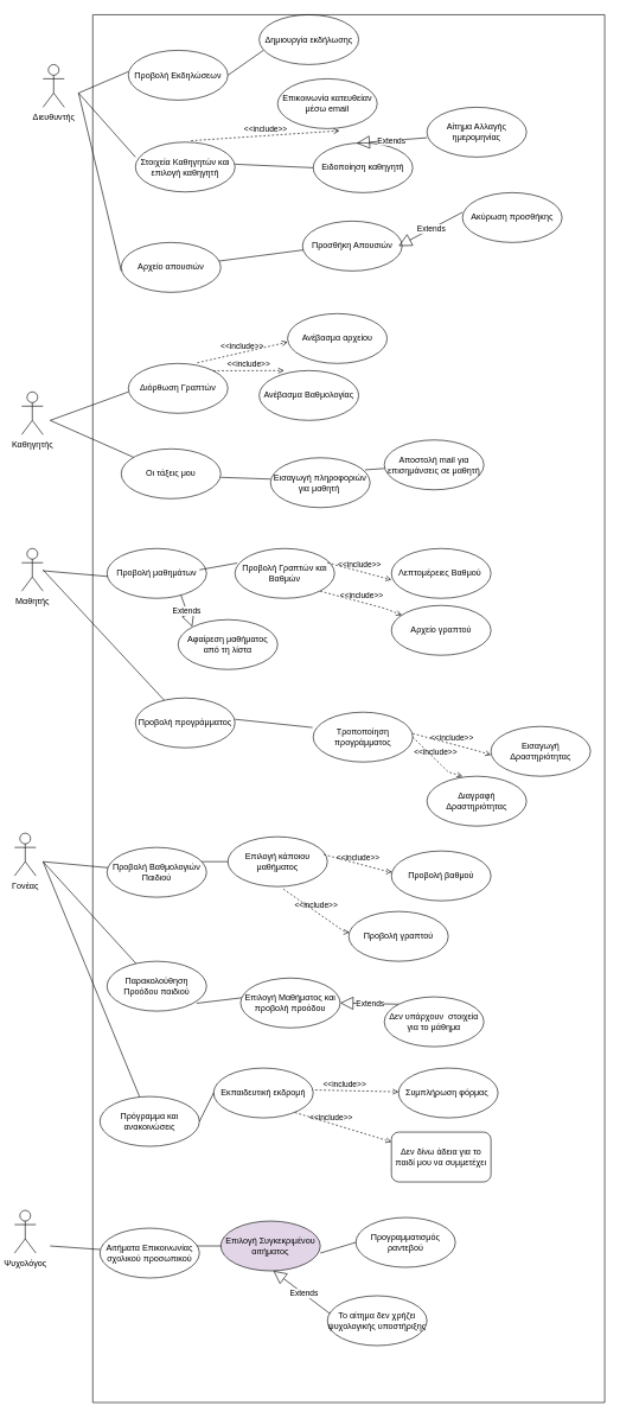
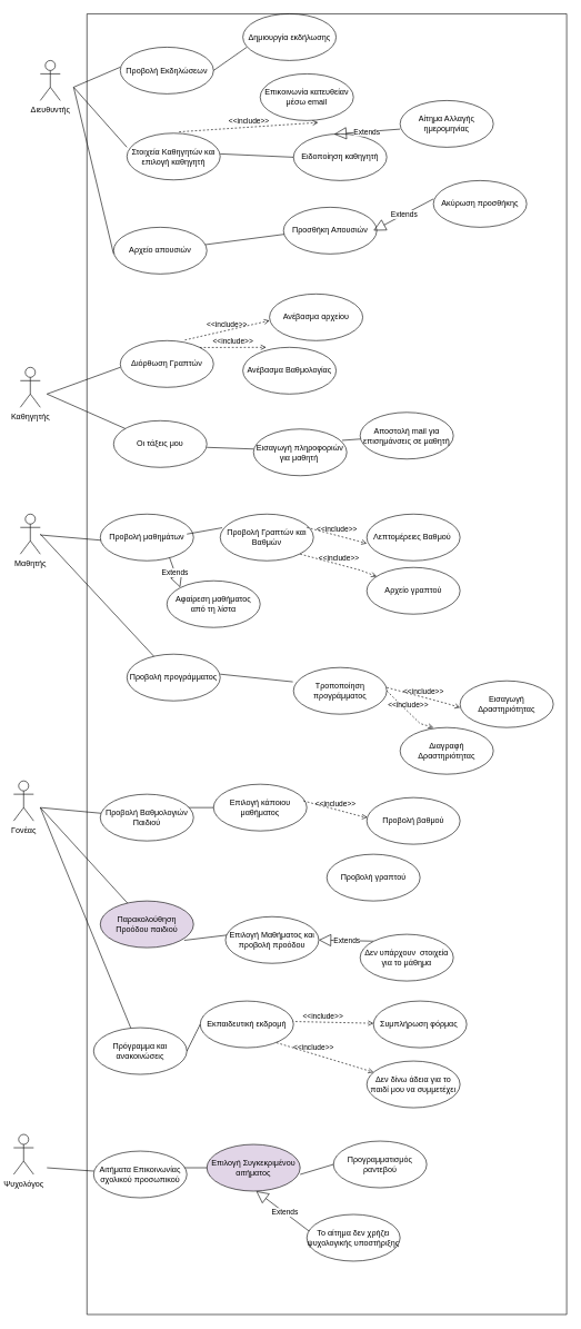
  <mxCell id="0" />
  <mxCell id="1" parent="0" />
  <mxCell id="2" value="Διευθυντής" style="shape=umlActor;verticalLabelPosition=bottom;verticalAlign=top;html=1;outlineConnect=0;" parent="1" vertex="1"><mxGeometry x="60" y="90" width="30" height="60" as="geometry" /></mxCell>
  <mxCell id="3" value="Καθηγητής" style="shape=umlActor;verticalLabelPosition=bottom;verticalAlign=top;html=1;outlineConnect=0;" parent="1" vertex="1"><mxGeometry x="30" y="550" width="30" height="60" as="geometry" /></mxCell>
  <mxCell id="4" value="Μαθητής" style="shape=umlActor;verticalLabelPosition=bottom;verticalAlign=top;html=1;outlineConnect=0;" parent="1" vertex="1"><mxGeometry x="30" y="770" width="30" height="60" as="geometry" /></mxCell>
  <mxCell id="5" value="Γονέας" style="shape=umlActor;verticalLabelPosition=bottom;verticalAlign=top;html=1;outlineConnect=0;" parent="1" vertex="1"><mxGeometry x="20" y="1170" width="30" height="60" as="geometry" /></mxCell>
  <mxCell id="6" value="Ψυχολόγος" style="shape=umlActor;verticalLabelPosition=bottom;verticalAlign=top;html=1;outlineConnect=0;" parent="1" vertex="1"><mxGeometry x="20" y="1700" width="30" height="60" as="geometry" /></mxCell>
  <mxCell id="7" value="Προβολή Εκδηλώσεων" style="ellipse;whiteSpace=wrap;html=1;" parent="1" vertex="1"><mxGeometry x="180" y="70" width="140" height="70" as="geometry" /></mxCell>
  <mxCell id="8" value="" style="endArrow=none;html=1;rounded=0;" parent="1" edge="1"><mxGeometry width="50" height="50" relative="1" as="geometry"><mxPoint x="110" y="130" as="sourcePoint" /><mxPoint x="180" y="100" as="targetPoint" /></mxGeometry></mxCell>
  <mxCell id="9" value="" style="endArrow=none;html=1;rounded=0;exitX=1;exitY=0.5;exitDx=0;exitDy=0;" parent="1" source="7" edge="1"><mxGeometry width="50" height="50" relative="1" as="geometry"><mxPoint x="380" y="160" as="sourcePoint" /><mxPoint x="370" y="70" as="targetPoint" /></mxGeometry></mxCell>
  <mxCell id="10" value="Δημιουργία εκδήλωσης" style="ellipse;whiteSpace=wrap;html=1;" parent="1" vertex="1"><mxGeometry x="364" y="20" width="140" height="70" as="geometry" /></mxCell>
  <mxCell id="11" value="Στοιχεία Καθηγητών και επιλογή καθηγητή" style="ellipse;whiteSpace=wrap;html=1;" parent="1" vertex="1"><mxGeometry x="190" y="199" width="140" height="70" as="geometry" /></mxCell>
  <mxCell id="12" value="" style="endArrow=none;html=1;rounded=0;entryX=0;entryY=0.3;entryDx=0;entryDy=0;entryPerimeter=0;" parent="1" edge="1"><mxGeometry width="50" height="50" relative="1" as="geometry"><mxPoint x="110" y="130" as="sourcePoint" /><mxPoint x="190" y="220" as="targetPoint" /></mxGeometry></mxCell>
  <mxCell id="13" value="Ειδοποίηση καθηγητή" style="ellipse;whiteSpace=wrap;html=1;" parent="1" vertex="1"><mxGeometry x="440" y="200" width="140" height="70" as="geometry" /></mxCell>
  <mxCell id="14" value="" style="endArrow=none;html=1;rounded=0;" parent="1" edge="1"><mxGeometry width="50" height="50" relative="1" as="geometry"><mxPoint x="110" y="130" as="sourcePoint" /><mxPoint x="170" y="380" as="targetPoint" /></mxGeometry></mxCell>
  <mxCell id="15" value="Extends" style="endArrow=block;endSize=16;endFill=0;html=1;rounded=0;entryX=0.436;entryY=0.007;entryDx=0;entryDy=0;entryPerimeter=0;" parent="1" target="13" edge="1"><mxGeometry width="160" relative="1" as="geometry"><mxPoint x="600" y="192.87" as="sourcePoint" /><mxPoint x="590" y="102.87" as="targetPoint" /></mxGeometry></mxCell>
  <mxCell id="16" value="Αίτημα Αλλαγής ημερομηνίας" style="ellipse;whiteSpace=wrap;html=1;" parent="1" vertex="1"><mxGeometry x="600" y="150" width="140" height="70" as="geometry" /></mxCell>
  <mxCell id="17" value="Επικοινωνία κατευθείαν μέσω email" style="ellipse;whiteSpace=wrap;html=1;rotation=0;" parent="1" vertex="1"><mxGeometry x="390" y="110" width="140" height="70" as="geometry" /></mxCell>
  <mxCell id="18" value="&amp;lt;&amp;lt;include&amp;gt;&amp;gt;" style="edgeStyle=none;html=1;endArrow=open;verticalAlign=bottom;dashed=1;labelBackgroundColor=none;rounded=0;entryX=0.621;entryY=1.043;entryDx=0;entryDy=0;entryPerimeter=0;exitX=0.559;exitY=-0.029;exitDx=0;exitDy=0;exitPerimeter=0;" parent="1" source="11" target="17" edge="1"><mxGeometry width="160" relative="1" as="geometry"><mxPoint x="685.523" y="184.54" as="sourcePoint" /><mxPoint x="515" y="104.5" as="targetPoint" /></mxGeometry></mxCell>
  <mxCell id="19" value="Αρχείο απουσιών" style="ellipse;whiteSpace=wrap;html=1;" parent="1" vertex="1"><mxGeometry x="170" y="340" width="140" height="70" as="geometry" /></mxCell>
  <mxCell id="20" value="" style="endArrow=none;html=1;rounded=0;" parent="1" source="19" edge="1"><mxGeometry width="50" height="50" relative="1" as="geometry"><mxPoint x="420" y="350" as="sourcePoint" /><mxPoint x="430" y="350" as="targetPoint" /></mxGeometry></mxCell>
  <mxCell id="21" value="Προσθήκη Απουσιών" style="ellipse;whiteSpace=wrap;html=1;" parent="1" vertex="1"><mxGeometry x="425" y="310" width="140" height="70" as="geometry" /></mxCell>
  <mxCell id="22" value="Extends" style="endArrow=block;endSize=16;endFill=0;html=1;rounded=0;exitX=0;exitY=0.393;exitDx=0;exitDy=0;exitPerimeter=0;" parent="1" source="23" edge="1"><mxGeometry x="-0.011" width="160" relative="1" as="geometry"><mxPoint x="505.749" y="269.693" as="sourcePoint" /><mxPoint x="560" y="345" as="targetPoint" /><mxPoint as="offset" /></mxGeometry></mxCell>
  <mxCell id="23" value="Ακύρωση προσθήκης" style="ellipse;whiteSpace=wrap;html=1;" parent="1" vertex="1"><mxGeometry x="650" y="270" width="140" height="70" as="geometry" /></mxCell>
  <mxCell id="24" value="Διόρθωση Γραπτών" style="ellipse;whiteSpace=wrap;html=1;" parent="1" vertex="1"><mxGeometry x="180" y="510" width="140" height="70" as="geometry" /></mxCell>
  <mxCell id="25" value="" style="endArrow=none;html=1;rounded=0;" parent="1" edge="1"><mxGeometry width="50" height="50" relative="1" as="geometry"><mxPoint x="70" y="590" as="sourcePoint" /><mxPoint x="180" y="550" as="targetPoint" /></mxGeometry></mxCell>
  <mxCell id="26" value="Ανέβασμα αρχείου" style="ellipse;whiteSpace=wrap;html=1;" parent="1" vertex="1"><mxGeometry x="404" y="440" width="140" height="70" as="geometry" /></mxCell>
  <mxCell id="27" value="&amp;lt;&amp;lt;include&amp;gt;&amp;gt;" style="edgeStyle=none;html=1;endArrow=open;verticalAlign=bottom;dashed=1;labelBackgroundColor=none;rounded=0;exitX=0.693;exitY=-0.014;exitDx=0;exitDy=0;exitPerimeter=0;" parent="1" source="24" edge="1"><mxGeometry width="160" relative="1" as="geometry"><mxPoint x="334" y="479.98" as="sourcePoint" /><mxPoint x="404" y="480" as="targetPoint" /><Array as="points"><mxPoint x="404" y="480" /></Array><mxPoint as="offset" /></mxGeometry></mxCell>
  <mxCell id="28" value="&amp;lt;&amp;lt;include&amp;gt;&amp;gt;" style="edgeStyle=none;html=1;endArrow=open;verticalAlign=bottom;dashed=1;labelBackgroundColor=none;rounded=0;exitX=1;exitY=0;exitDx=0;exitDy=0;" parent="1" source="24" edge="1"><mxGeometry width="160" relative="1" as="geometry"><mxPoint x="313.497" y="489.749" as="sourcePoint" /><mxPoint x="399" y="520" as="targetPoint" /><Array as="points"><mxPoint x="399" y="520" /></Array><mxPoint as="offset" /></mxGeometry></mxCell>
  <mxCell id="29" value="Ανέβασμα Βαθμολογίας" style="ellipse;whiteSpace=wrap;html=1;" parent="1" vertex="1"><mxGeometry x="364" y="520" width="140" height="70" as="geometry" /></mxCell>
  <mxCell id="30" value="" style="endArrow=none;html=1;rounded=0;" parent="1" target="31" edge="1"><mxGeometry width="50" height="50" relative="1" as="geometry"><mxPoint x="70" y="590" as="sourcePoint" /><mxPoint x="210" y="640" as="targetPoint" /></mxGeometry></mxCell>
  <mxCell id="31" value="Οι τάξεις μου" style="ellipse;whiteSpace=wrap;html=1;" parent="1" vertex="1"><mxGeometry x="170" y="630" width="140" height="70" as="geometry" /></mxCell>
  <mxCell id="32" value="" style="endArrow=none;html=1;rounded=0;" parent="1" edge="1"><mxGeometry width="50" height="50" relative="1" as="geometry"><mxPoint x="310" y="670" as="sourcePoint" /><mxPoint x="380.178" y="672.506" as="targetPoint" /></mxGeometry></mxCell>
  <mxCell id="33" value="" style="endArrow=none;html=1;rounded=0;" parent="1" target="34" edge="1"><mxGeometry width="50" height="50" relative="1" as="geometry"><mxPoint x="520" y="675" as="sourcePoint" /><mxPoint x="590" y="680" as="targetPoint" /></mxGeometry></mxCell>
  <mxCell id="34" value="Εισαγωγή πληροφοριών για μαθητή&amp;nbsp;" style="ellipse;whiteSpace=wrap;html=1;" parent="1" vertex="1"><mxGeometry x="380" y="642.5" width="140" height="70" as="geometry" /></mxCell>
  <mxCell id="35" value="" style="endArrow=none;html=1;rounded=0;exitX=0.95;exitY=0.243;exitDx=0;exitDy=0;exitPerimeter=0;" parent="1" source="34" target="36" edge="1"><mxGeometry width="50" height="50" relative="1" as="geometry"><mxPoint x="700" y="602.5" as="sourcePoint" /><mxPoint x="610" y="652.5" as="targetPoint" /></mxGeometry></mxCell>
  <mxCell id="36" value="Αποστολή mail για επισημάνσεις σε μαθητή" style="ellipse;whiteSpace=wrap;html=1;" parent="1" vertex="1"><mxGeometry x="540" y="617.5" width="140" height="70" as="geometry" /></mxCell>
  <mxCell id="37" value="Προβολή Γραπτών και Βαθμών" style="ellipse;whiteSpace=wrap;html=1;" parent="1" vertex="1"><mxGeometry x="330" y="770" width="140" height="70" as="geometry" /></mxCell>
  <mxCell id="38" value="" style="endArrow=none;html=1;rounded=0;" parent="1" edge="1" source="4"><mxGeometry width="50" height="50" relative="1" as="geometry"><mxPoint x="110" y="820" as="sourcePoint" /><mxPoint x="160" y="810" as="targetPoint" /></mxGeometry></mxCell>
  <mxCell id="39" value="Λεπτομέρειες Βαθμού&amp;nbsp;" style="ellipse;whiteSpace=wrap;html=1;" parent="1" vertex="1"><mxGeometry x="550" y="770" width="140" height="70" as="geometry" /></mxCell>
  <mxCell id="40" value="&amp;lt;&amp;lt;include&amp;gt;&amp;gt;" style="edgeStyle=none;html=1;endArrow=open;verticalAlign=bottom;dashed=1;labelBackgroundColor=none;rounded=0;" parent="1" edge="1"><mxGeometry width="160" relative="1" as="geometry"><mxPoint x="460" y="790" as="sourcePoint" /><mxPoint x="550" y="814" as="targetPoint" /><Array as="points"><mxPoint x="550" y="814" /></Array><mxPoint as="offset" /></mxGeometry></mxCell>
  <mxCell id="41" value="&amp;lt;&amp;lt;include&amp;gt;&amp;gt;" style="edgeStyle=none;html=1;endArrow=open;verticalAlign=bottom;dashed=1;labelBackgroundColor=none;rounded=0;" parent="1" target="42" edge="1"><mxGeometry width="160" relative="1" as="geometry"><mxPoint x="450" y="830" as="sourcePoint" /><mxPoint x="540" y="854" as="targetPoint" /><Array as="points"><mxPoint x="540" y="854" /></Array><mxPoint as="offset" /></mxGeometry></mxCell>
  <mxCell id="42" value="Αρχείο γραπτού" style="ellipse;whiteSpace=wrap;html=1;" parent="1" vertex="1"><mxGeometry x="550" y="850" width="140" height="70" as="geometry" /></mxCell>
  <mxCell id="43" value="Προβολή μαθημάτων" style="ellipse;whiteSpace=wrap;html=1;" parent="1" vertex="1"><mxGeometry x="150" y="770" width="140" height="70" as="geometry" /></mxCell>
  <mxCell id="44" value="" style="endArrow=none;html=1;rounded=0;entryX=0.021;entryY=0.293;entryDx=0;entryDy=0;entryPerimeter=0;" parent="1" target="37" edge="1"><mxGeometry width="50" height="50" relative="1" as="geometry"><mxPoint x="280" y="800" as="sourcePoint" /><mxPoint x="330" y="750" as="targetPoint" /></mxGeometry></mxCell>
  <mxCell id="45" value="Extends" style="endArrow=block;endSize=16;endFill=0;html=1;rounded=0;exitX=0.743;exitY=0.936;exitDx=0;exitDy=0;exitPerimeter=0;" parent="1" source="43" edge="1"><mxGeometry width="160" relative="1" as="geometry"><mxPoint x="310" y="710" as="sourcePoint" /><mxPoint x="270" y="880" as="targetPoint" /></mxGeometry></mxCell>
  <mxCell id="46" value="Αφαίρεση μαθήματος από τη λίστα" style="ellipse;whiteSpace=wrap;html=1;" parent="1" vertex="1"><mxGeometry x="250" y="870" width="140" height="70" as="geometry" /></mxCell>
  <mxCell id="47" value="" style="endArrow=none;html=1;rounded=0;" parent="1" target="48" edge="1"><mxGeometry width="50" height="50" relative="1" as="geometry"><mxPoint x="60" y="800" as="sourcePoint" /><mxPoint x="190" y="980" as="targetPoint" /></mxGeometry></mxCell>
  <mxCell id="48" value="Προβολή προγράμματος" style="ellipse;whiteSpace=wrap;html=1;" parent="1" vertex="1"><mxGeometry x="190" y="980" width="140" height="70" as="geometry" /></mxCell>
  <mxCell id="49" value="Τροποποίηση προγράμματος" style="ellipse;whiteSpace=wrap;html=1;" parent="1" vertex="1"><mxGeometry x="440" y="1000" width="140" height="70" as="geometry" /></mxCell>
  <mxCell id="50" value="&amp;lt;&amp;lt;include&amp;gt;&amp;gt;" style="edgeStyle=none;html=1;endArrow=open;verticalAlign=bottom;dashed=1;labelBackgroundColor=none;rounded=0;" parent="1" edge="1"><mxGeometry x="-0.0" width="160" relative="1" as="geometry"><mxPoint x="580" y="1030" as="sourcePoint" /><mxPoint x="690" y="1060" as="targetPoint" /><Array as="points"><mxPoint x="670" y="1054" /></Array><mxPoint as="offset" /></mxGeometry></mxCell>
  <mxCell id="51" value="" style="endArrow=none;html=1;rounded=0;entryX=-0.007;entryY=0.307;entryDx=0;entryDy=0;entryPerimeter=0;" parent="1" target="49" edge="1"><mxGeometry width="50" height="50" relative="1" as="geometry"><mxPoint x="330" y="1010" as="sourcePoint" /><mxPoint x="380" y="960" as="targetPoint" /></mxGeometry></mxCell>
  <mxCell id="52" value="Εισαγωγή Δραστηριότητας" style="ellipse;whiteSpace=wrap;html=1;" parent="1" vertex="1"><mxGeometry x="690" y="1020" width="140" height="70" as="geometry" /></mxCell>
  <mxCell id="53" value="&amp;lt;&amp;lt;include&amp;gt;&amp;gt;" style="edgeStyle=none;html=1;endArrow=open;verticalAlign=bottom;dashed=1;labelBackgroundColor=none;rounded=0;exitX=1;exitY=0.5;exitDx=0;exitDy=0;" parent="1" source="49" edge="1"><mxGeometry x="-0.0" width="160" relative="1" as="geometry"><mxPoint x="540" y="1060" as="sourcePoint" /><mxPoint x="650" y="1090" as="targetPoint" /><Array as="points"><mxPoint x="630" y="1084" /></Array><mxPoint as="offset" /></mxGeometry></mxCell>
  <mxCell id="54" value="Διαγραφή Δραστηριότητας" style="ellipse;whiteSpace=wrap;html=1;" parent="1" vertex="1"><mxGeometry x="600" y="1090" width="140" height="70" as="geometry" /></mxCell>
  <mxCell id="55" value="" style="endArrow=none;html=1;rounded=0;" parent="1" target="84" edge="1"><mxGeometry width="50" height="50" relative="1" as="geometry"><mxPoint x="60" y="1210" as="sourcePoint" /><mxPoint x="190" y="1210" as="targetPoint" /></mxGeometry></mxCell>
  <mxCell id="56" value="Επιλογή κάποιου μαθήματος" style="ellipse;whiteSpace=wrap;html=1;" parent="1" vertex="1"><mxGeometry x="320" y="1175" width="140" height="70" as="geometry" /></mxCell>
  <mxCell id="57" value="" style="endArrow=none;html=1;rounded=0;entryX=0;entryY=0.5;entryDx=0;entryDy=0;" parent="1" target="56" edge="1"><mxGeometry width="50" height="50" relative="1" as="geometry"><mxPoint x="260" y="1210" as="sourcePoint" /><mxPoint x="310" y="1160" as="targetPoint" /></mxGeometry></mxCell>
  <mxCell id="58" value="&amp;lt;&amp;lt;include&amp;gt;&amp;gt;" style="edgeStyle=none;html=1;endArrow=open;verticalAlign=bottom;dashed=1;labelBackgroundColor=none;rounded=0;" parent="1" target="59" edge="1"><mxGeometry x="-0.0" width="160" relative="1" as="geometry"><mxPoint x="455" y="1200" as="sourcePoint" /><mxPoint x="565" y="1230" as="targetPoint" /><Array as="points"><mxPoint x="545" y="1224" /></Array><mxPoint as="offset" /></mxGeometry></mxCell>
  <mxCell id="59" value="Προβολή βαθμού" style="ellipse;whiteSpace=wrap;html=1;" parent="1" vertex="1"><mxGeometry x="550" y="1195" width="140" height="70" as="geometry" /></mxCell>
- <mxCell id="60" value="&amp;lt;&amp;lt;include&amp;gt;&amp;gt;" style="edgeStyle=none;html=1;endArrow=open;verticalAlign=bottom;dashed=1;labelBackgroundColor=none;rounded=0;exitX=0.557;exitY=1.05;exitDx=0;exitDy=0;exitPerimeter=0;" parent="1" source="56" target="61" edge="1"><mxGeometry x="-0.0" width="160" relative="1" as="geometry"><mxPoint x="395" y="1285" as="sourcePoint" /><mxPoint x="505" y="1315" as="targetPoint" /><Array as="points"><mxPoint x="485" y="1309" /></Array><mxPoint as="offset" /></mxGeometry></mxCell>
  <mxCell id="61" value="Προβολή γραπτού" style="ellipse;whiteSpace=wrap;html=1;" parent="1" vertex="1"><mxGeometry x="490" y="1280" width="140" height="70" as="geometry" /></mxCell>
  <mxCell id="62" value="" style="endArrow=none;html=1;rounded=0;" parent="1" target="85" edge="1"><mxGeometry width="50" height="50" relative="1" as="geometry"><mxPoint x="60" y="1210" as="sourcePoint" /><mxPoint x="190" y="1310" as="targetPoint" /></mxGeometry></mxCell>
  <mxCell id="63" value="" style="endArrow=none;html=1;rounded=0;exitX=0.9;exitY=0.843;exitDx=0;exitDy=0;exitPerimeter=0;" parent="1" edge="1" source="85"><mxGeometry width="50" height="50" relative="1" as="geometry"><mxPoint x="275" y="1400" as="sourcePoint" /><mxPoint x="350" y="1400" as="targetPoint" /></mxGeometry></mxCell>
  <mxCell id="64" value="Επιλογή Μαθήματος και προβολή προόδου" style="ellipse;whiteSpace=wrap;html=1;" parent="1" vertex="1"><mxGeometry x="337.93" y="1373.56" width="140" height="70" as="geometry" /></mxCell>
  <mxCell id="65" value="Extends" style="endArrow=block;endSize=16;endFill=0;html=1;rounded=0;entryX=1;entryY=0.5;entryDx=0;entryDy=0;exitX=0;exitY=0;exitDx=0;exitDy=0;" parent="1" source="66" target="64" edge="1"><mxGeometry width="160" relative="1" as="geometry"><mxPoint x="530.077" y="1368.001" as="sourcePoint" /><mxPoint x="247.93" y="1538.56" as="targetPoint" /></mxGeometry></mxCell>
  <mxCell id="66" value="Δεν υπάρχουν&amp;nbsp; στοιχεία για το μάθημα" style="ellipse;whiteSpace=wrap;html=1;" parent="1" vertex="1"><mxGeometry x="540" y="1400" width="140" height="70" as="geometry" /></mxCell>
  <mxCell id="67" value="" style="endArrow=none;html=1;rounded=0;" parent="1" target="79" edge="1"><mxGeometry width="50" height="50" relative="1" as="geometry"><mxPoint x="60" y="1210" as="sourcePoint" /><mxPoint x="130" y="1510" as="targetPoint" /></mxGeometry></mxCell>
  <mxCell id="68" value="&amp;lt;&amp;lt;include&amp;gt;&amp;gt;" style="edgeStyle=none;html=1;endArrow=open;verticalAlign=bottom;dashed=1;labelBackgroundColor=none;rounded=0;exitX=0.557;exitY=1.05;exitDx=0;exitDy=0;exitPerimeter=0;" parent="1" target="82" edge="1"><mxGeometry x="-0.0" width="160" relative="1" as="geometry"><mxPoint x="407" y="1530" as="sourcePoint" /><mxPoint x="500" y="1590" as="targetPoint" /><Array as="points" /><mxPoint as="offset" /></mxGeometry></mxCell>
  <mxCell id="69" value="&amp;lt;&amp;lt;include&amp;gt;&amp;gt;" style="edgeStyle=none;html=1;endArrow=open;verticalAlign=bottom;dashed=1;labelBackgroundColor=none;rounded=0;exitX=0.557;exitY=1.05;exitDx=0;exitDy=0;exitPerimeter=0;" parent="1" target="83" edge="1"><mxGeometry x="-0.0" width="160" relative="1" as="geometry"><mxPoint x="380" y="1552" as="sourcePoint" /><mxPoint x="450" y="1580" as="targetPoint" /><Array as="points" /><mxPoint as="offset" /></mxGeometry></mxCell>
  <mxCell id="70" value="" style="endArrow=none;html=1;rounded=0;" parent="1" target="86" edge="1"><mxGeometry width="50" height="50" relative="1" as="geometry"><mxPoint x="70" y="1750" as="sourcePoint" /><mxPoint x="190" y="1750" as="targetPoint" /></mxGeometry></mxCell>
  <mxCell id="71" value="" style="endArrow=none;html=1;rounded=0;" parent="1" edge="1"><mxGeometry width="50" height="50" relative="1" as="geometry"><mxPoint x="255" y="1750" as="sourcePoint" /><mxPoint x="330" y="1750" as="targetPoint" /></mxGeometry></mxCell>
  <mxCell id="72" value="Επιλογή Συγκεκριμένου αιτήματος" style="ellipse;whiteSpace=wrap;html=1;fillColor=#e1d5e7;" parent="1" vertex="1"><mxGeometry x="310" y="1715" width="140" height="70" as="geometry" /></mxCell>
  <mxCell id="73" value="Προγραμματισμός ραντεβού" style="ellipse;whiteSpace=wrap;html=1;" parent="1" vertex="1"><mxGeometry x="500" y="1710" width="140" height="70" as="geometry" /></mxCell>
  <mxCell id="74" value="" style="endArrow=none;html=1;rounded=0;entryX=0;entryY=0.5;entryDx=0;entryDy=0;" parent="1" target="73" edge="1"><mxGeometry width="50" height="50" relative="1" as="geometry"><mxPoint x="450" y="1760" as="sourcePoint" /><mxPoint x="500" y="1710" as="targetPoint" /></mxGeometry></mxCell>
  <mxCell id="75" value="Extends" style="endArrow=block;endSize=16;endFill=0;html=1;rounded=0;" parent="1" edge="1"><mxGeometry x="0.002" width="160" relative="1" as="geometry"><mxPoint x="470" y="1850" as="sourcePoint" /><mxPoint x="384" y="1785" as="targetPoint" /><mxPoint as="offset" /></mxGeometry></mxCell>
  <mxCell id="76" value="Το αίτημα δεν χρήζει ψυχολογικής υποστήριξης" style="ellipse;whiteSpace=wrap;html=1;" parent="1" vertex="1"><mxGeometry x="460" y="1820" width="140" height="70" as="geometry" /></mxCell>
  <mxCell id="77" value="" style="endArrow=none;html=1;rounded=0;entryX=0;entryY=0.5;entryDx=0;entryDy=0;" edge="1" parent="1" target="13"><mxGeometry width="50" height="50" relative="1" as="geometry"><mxPoint x="330" y="230" as="sourcePoint" /><mxPoint x="410" y="320" as="targetPoint" /></mxGeometry></mxCell>
  <mxCell id="78" value="" style="swimlane;startSize=0;" vertex="1" parent="1"><mxGeometry x="130" y="20" width="720" height="1950" as="geometry" /></mxCell>
  <mxCell id="79" value="Πρόγραμμα και ανακοινώσεις" style="ellipse;whiteSpace=wrap;html=1;" parent="78" vertex="1"><mxGeometry x="10" y="1520" width="140" height="70" as="geometry" /></mxCell>
  <mxCell id="80" value="Εκπαιδευτική εκδρομή" style="ellipse;whiteSpace=wrap;html=1;" parent="78" vertex="1"><mxGeometry x="170" y="1480" width="140" height="70" as="geometry" /></mxCell>
  <mxCell id="81" value="" style="endArrow=none;html=1;rounded=0;entryX=0;entryY=0.5;entryDx=0;entryDy=0;exitX=1;exitY=0.5;exitDx=0;exitDy=0;" parent="78" source="79" target="80" edge="1"><mxGeometry width="50" height="50" relative="1" as="geometry"><mxPoint x="105" y="1510" as="sourcePoint" /><mxPoint x="155" y="1460" as="targetPoint" /></mxGeometry></mxCell>
  <mxCell id="82" value="Συμπλήρωση φόρμας&amp;nbsp;" style="ellipse;whiteSpace=wrap;html=1;" parent="78" vertex="1"><mxGeometry x="430" y="1480" width="140" height="70" as="geometry" /></mxCell>
- <mxCell id="83" value="Δεν δίνω άδεια για το παιδί μου να συμμετέχει" style="whiteSpace=wrap;html=1;rounded=1;" parent="78" vertex="1"><mxGeometry x="420" y="1570" width="140" height="70" as="geometry" /></mxCell>
+ <mxCell id="83" value="Δεν δίνω άδεια για το παιδί μου να συμμετέχει" style="ellipse;whiteSpace=wrap;html=1;" parent="78" vertex="1"><mxGeometry x="420" y="1570" width="140" height="70" as="geometry" /></mxCell>
  <mxCell id="84" value="Προβολή Βαθμολογιών Παιδιού" style="ellipse;whiteSpace=wrap;html=1;" parent="78" vertex="1"><mxGeometry x="20" y="1170" width="140" height="70" as="geometry" /></mxCell>
- <mxCell id="85" value="Παρακολούθηση Προόδου παιδιού" style="ellipse;whiteSpace=wrap;html=1;" parent="78" vertex="1"><mxGeometry x="20" y="1330" width="140" height="70" as="geometry" /></mxCell>
+ <mxCell id="85" value="Παρακολούθηση Προόδου παιδιού" style="ellipse;whiteSpace=wrap;html=1;fillColor=#e1d5e7;" parent="78" vertex="1"><mxGeometry x="20" y="1330" width="140" height="70" as="geometry" /></mxCell>
  <mxCell id="86" value="Αιτήματα Επικοινωνίας σχολικού προσωπικού" style="ellipse;whiteSpace=wrap;html=1;" parent="78" vertex="1"><mxGeometry x="10" y="1705" width="140" height="70" as="geometry" /></mxCell>
